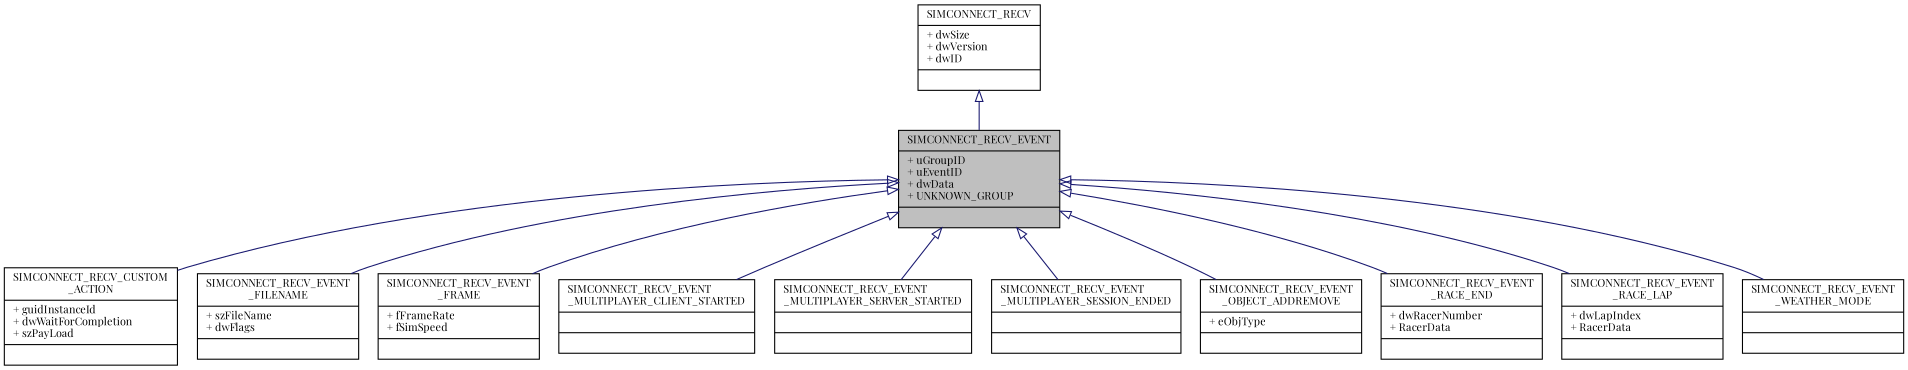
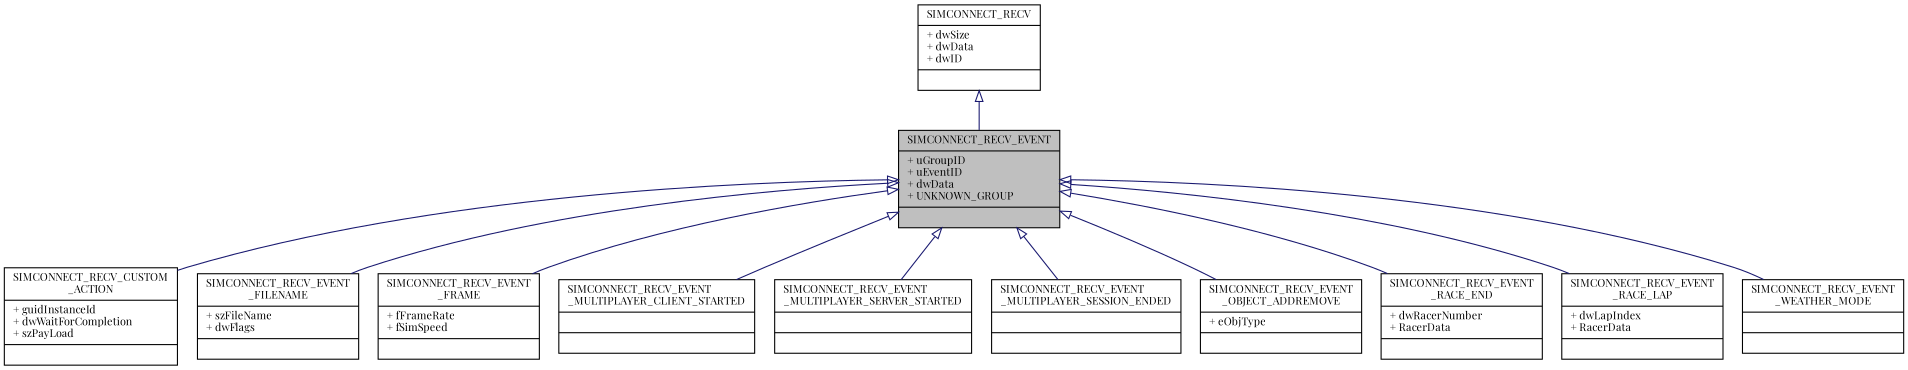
  digraph {
    fontname="Playfair Display"
    node [color=black fontname="Playfair Display" fontsize=10 shape=record]
    edge [arrowtail=onormal color=midnightblue dir=back fontname="Playfair Display" fontsize=10 labelfontname=FreeSans labelfontsize=10 style=solid]
    n1 [fillcolor=grey75 fontcolor=black height=0.2 label="{SIMCONNECT_RECV_EVENT\n|+ uGroupID\l+ uEventID\l+ dwData\l+ UNKNOWN_GROUP\l|}" style=filled width=0.4]
    n2 [height=0.2 label="{SIMCONNECT_RECV_CUSTOM\l_ACTION\n|+ guidInstanceId\l+ dwWaitForCompletion\l+ szPayLoad\l|}" width=0.4]
    n3 [height=0.2 label="{SIMCONNECT_RECV_EVENT\l_FILENAME\n|+ szFileName\l+ dwFlags\l|}" width=0.4]
    n4 [height=0.2 label="{SIMCONNECT_RECV_EVENT\l_FRAME\n|+ fFrameRate\l+ fSimSpeed\l|}" width=0.4]
    n5 [height=0.2 label="{SIMCONNECT_RECV_EVENT\l_MULTIPLAYER_CLIENT_STARTED\n||}" width=0.4]
    n6 [height=0.2 label="{SIMCONNECT_RECV_EVENT\l_MULTIPLAYER_SERVER_STARTED\n||}" width=0.4]
    n7 [height=0.2 label="{SIMCONNECT_RECV_EVENT\l_MULTIPLAYER_SESSION_ENDED\n||}" width=0.4]
    n8 [height=0.2 label="{SIMCONNECT_RECV_EVENT\l_OBJECT_ADDREMOVE\n|+ eObjType\l|}" width=0.4]
    n9 [height=0.2 label="{SIMCONNECT_RECV_EVENT\l_RACE_END\n|+ dwRacerNumber\l+ RacerData\l|}" width=0.4]
    n10 [height=0.2 label="{SIMCONNECT_RECV_EVENT\l_RACE_LAP\n|+ dwLapIndex\l+ RacerData\l|}" width=0.4]
    n11 [height=0.2 label="{SIMCONNECT_RECV_EVENT\l_WEATHER_MODE\n||}" width=0.4]
-   n12 [height=0.2 label="{SIMCONNECT_RECV\n|+ dwSize\l+ dwVersion\l+ dwID\l|}" width=0.4]
+   n12 [height=0.2 label="{SIMCONNECT_RECV\n|+ dwSize\l+ dwData\l+ dwID\l|}" width=0.4]
    n1 -> n2
    n1 -> n3
    n1 -> n4
    n1 -> n5
    n1 -> n6
    n1 -> n7
    n1 -> n8
    n1 -> n9
    n1 -> n10
    n1 -> n11
    n12 -> n1
  }
